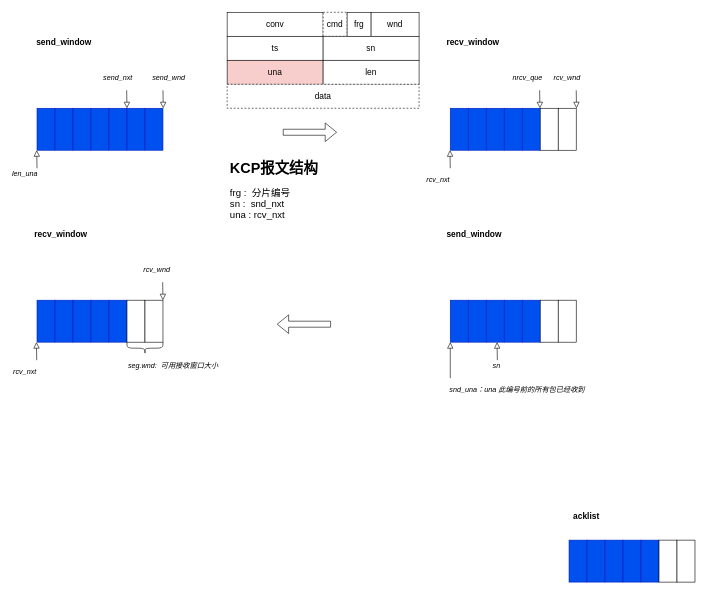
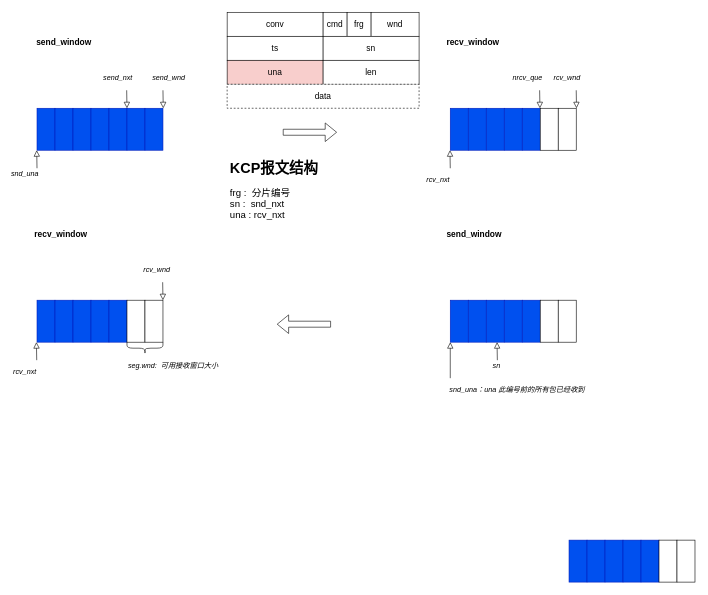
  <mxCell id="0" />
  <mxCell id="1" parent="0" />
  <mxCell id="2" value="" style="rounded=0;whiteSpace=wrap;html=1;fillColor=#0050ef;strokeColor=#001DBC;fontColor=#ffffff;" parent="1" vertex="1"><mxGeometry x="61" y="180" width="30" height="70" as="geometry" /></mxCell>
  <mxCell id="3" value="" style="rounded=0;html=1;jettySize=auto;orthogonalLoop=1;fontSize=11;endArrow=block;endFill=0;endSize=8;strokeWidth=1;shadow=0;labelBackgroundColor=none;edgeStyle=orthogonalEdgeStyle;" parent="1" edge="1"><mxGeometry y="20" relative="1" as="geometry"><mxPoint as="offset" /><mxPoint x="61" y="280" as="sourcePoint" /><mxPoint x="60.5" y="250" as="targetPoint" /></mxGeometry></mxCell>
- <mxCell id="4" value="len_una" style="text;html=1;strokeColor=none;fillColor=none;align=center;verticalAlign=middle;whiteSpace=wrap;rounded=0;fontStyle=2" parent="1" vertex="1"><mxGeometry x="21" y="280" width="40" height="20" as="geometry" /></mxCell>
+ <mxCell id="4" value="snd_una" style="text;html=1;strokeColor=none;fillColor=none;align=center;verticalAlign=middle;whiteSpace=wrap;rounded=0;fontStyle=2" parent="1" vertex="1"><mxGeometry x="21" y="280" width="40" height="20" as="geometry" /></mxCell>
  <mxCell id="5" value="send_wnd" style="text;html=1;strokeColor=none;fillColor=none;align=center;verticalAlign=middle;whiteSpace=wrap;rounded=0;fontStyle=2" parent="1" vertex="1"><mxGeometry x="261" y="120" width="40" height="20" as="geometry" /></mxCell>
  <mxCell id="6" value="send_window" style="text;html=1;strokeColor=none;fillColor=none;align=center;verticalAlign=middle;whiteSpace=wrap;rounded=0;fontSize=14;fontStyle=1" parent="1" vertex="1"><mxGeometry x="86" y="60" width="40" height="20" as="geometry" /></mxCell>
  <mxCell id="7" value="" style="rounded=0;whiteSpace=wrap;html=1;fillColor=#0050ef;strokeColor=#001DBC;fontColor=#ffffff;" vertex="1" parent="1"><mxGeometry x="91" y="180" width="30" height="70" as="geometry" /></mxCell>
  <mxCell id="8" value="" style="rounded=0;whiteSpace=wrap;html=1;fillColor=#0050ef;strokeColor=#001DBC;fontColor=#ffffff;" vertex="1" parent="1"><mxGeometry x="121" y="180" width="30" height="70" as="geometry" /></mxCell>
  <mxCell id="9" value="" style="rounded=0;whiteSpace=wrap;html=1;fillColor=#0050ef;strokeColor=#001DBC;fontColor=#ffffff;" vertex="1" parent="1"><mxGeometry x="151" y="180" width="30" height="70" as="geometry" /></mxCell>
  <mxCell id="10" value="" style="rounded=0;whiteSpace=wrap;html=1;fillColor=#0050ef;strokeColor=#001DBC;fontColor=#ffffff;" vertex="1" parent="1"><mxGeometry x="181" y="180" width="30" height="70" as="geometry" /></mxCell>
  <mxCell id="11" value="" style="rounded=0;whiteSpace=wrap;html=1;fillColor=#0050ef;strokeColor=#001DBC;fontColor=#ffffff;" vertex="1" parent="1"><mxGeometry x="211" y="180" width="30" height="70" as="geometry" /></mxCell>
  <mxCell id="12" value="" style="rounded=0;whiteSpace=wrap;html=1;fillColor=#0050ef;strokeColor=#001DBC;fontColor=#ffffff;" vertex="1" parent="1"><mxGeometry x="241" y="180" width="30" height="70" as="geometry" /></mxCell>
  <mxCell id="13" value="" style="rounded=0;whiteSpace=wrap;html=1;fillColor=#0050ef;strokeColor=#001DBC;fontColor=#ffffff;" vertex="1" parent="1"><mxGeometry x="750" y="180" width="30" height="70" as="geometry" /></mxCell>
  <mxCell id="14" value="recv_window" style="text;html=1;strokeColor=none;fillColor=none;align=center;verticalAlign=middle;whiteSpace=wrap;rounded=0;fontSize=14;fontStyle=1" vertex="1" parent="1"><mxGeometry x="768" y="60" width="40" height="20" as="geometry" /></mxCell>
  <mxCell id="15" value="" style="rounded=0;whiteSpace=wrap;html=1;fillColor=#0050ef;strokeColor=#001DBC;fontColor=#ffffff;" vertex="1" parent="1"><mxGeometry x="780" y="180" width="30" height="70" as="geometry" /></mxCell>
  <mxCell id="16" value="" style="rounded=0;whiteSpace=wrap;html=1;fillColor=#0050ef;strokeColor=#001DBC;fontColor=#ffffff;" vertex="1" parent="1"><mxGeometry x="810" y="180" width="30" height="70" as="geometry" /></mxCell>
  <mxCell id="17" value="" style="rounded=0;whiteSpace=wrap;html=1;fillColor=#0050ef;strokeColor=#001DBC;fontColor=#ffffff;" vertex="1" parent="1"><mxGeometry x="840" y="180" width="30" height="70" as="geometry" /></mxCell>
  <mxCell id="18" value="" style="rounded=0;whiteSpace=wrap;html=1;fillColor=#0050ef;strokeColor=#001DBC;fontColor=#ffffff;" vertex="1" parent="1"><mxGeometry x="870" y="180" width="30" height="70" as="geometry" /></mxCell>
  <mxCell id="19" value="" style="rounded=0;whiteSpace=wrap;html=1;" vertex="1" parent="1"><mxGeometry x="900" y="180" width="30" height="70" as="geometry" /></mxCell>
  <mxCell id="20" value="" style="rounded=0;whiteSpace=wrap;html=1;" vertex="1" parent="1"><mxGeometry x="930" y="180" width="30" height="70" as="geometry" /></mxCell>
  <mxCell id="21" value="" style="rounded=0;whiteSpace=wrap;html=1;fillColor=#0050ef;strokeColor=#001DBC;fontColor=#ffffff;" vertex="1" parent="1"><mxGeometry x="61" y="500" width="30" height="70" as="geometry" /></mxCell>
  <mxCell id="22" value="recv_window" style="text;html=1;strokeColor=none;fillColor=none;align=center;verticalAlign=middle;whiteSpace=wrap;rounded=0;fontSize=14;fontStyle=1" vertex="1" parent="1"><mxGeometry x="81" y="380" width="40" height="20" as="geometry" /></mxCell>
  <mxCell id="23" value="" style="rounded=0;whiteSpace=wrap;html=1;fillColor=#0050ef;strokeColor=#001DBC;fontColor=#ffffff;" vertex="1" parent="1"><mxGeometry x="91" y="500" width="30" height="70" as="geometry" /></mxCell>
  <mxCell id="24" value="" style="rounded=0;whiteSpace=wrap;html=1;fillColor=#0050ef;strokeColor=#001DBC;fontColor=#ffffff;" vertex="1" parent="1"><mxGeometry x="121" y="500" width="30" height="70" as="geometry" /></mxCell>
  <mxCell id="25" value="" style="rounded=0;whiteSpace=wrap;html=1;fillColor=#0050ef;strokeColor=#001DBC;fontColor=#ffffff;" vertex="1" parent="1"><mxGeometry x="151" y="500" width="30" height="70" as="geometry" /></mxCell>
  <mxCell id="26" value="" style="rounded=0;whiteSpace=wrap;html=1;fillColor=#0050ef;strokeColor=#001DBC;fontColor=#ffffff;" vertex="1" parent="1"><mxGeometry x="181" y="500" width="30" height="70" as="geometry" /></mxCell>
  <mxCell id="27" value="" style="rounded=0;whiteSpace=wrap;html=1;" vertex="1" parent="1"><mxGeometry x="211" y="500" width="30" height="70" as="geometry" /></mxCell>
  <mxCell id="28" value="" style="rounded=0;whiteSpace=wrap;html=1;" vertex="1" parent="1"><mxGeometry x="241" y="500" width="30" height="70" as="geometry" /></mxCell>
  <mxCell id="29" value="" style="rounded=0;whiteSpace=wrap;html=1;fillColor=#0050ef;strokeColor=#001DBC;fontColor=#ffffff;" vertex="1" parent="1"><mxGeometry x="750" y="500" width="30" height="70" as="geometry" /></mxCell>
  <mxCell id="30" value="send_window" style="text;html=1;strokeColor=none;fillColor=none;align=center;verticalAlign=middle;whiteSpace=wrap;rounded=0;fontSize=14;fontStyle=1" vertex="1" parent="1"><mxGeometry x="770" y="380" width="40" height="20" as="geometry" /></mxCell>
  <mxCell id="31" value="" style="rounded=0;whiteSpace=wrap;html=1;fillColor=#0050ef;strokeColor=#001DBC;fontColor=#ffffff;" vertex="1" parent="1"><mxGeometry x="780" y="500" width="30" height="70" as="geometry" /></mxCell>
  <mxCell id="32" value="" style="rounded=0;whiteSpace=wrap;html=1;fillColor=#0050ef;strokeColor=#001DBC;fontColor=#ffffff;" vertex="1" parent="1"><mxGeometry x="810" y="500" width="30" height="70" as="geometry" /></mxCell>
  <mxCell id="33" value="" style="rounded=0;whiteSpace=wrap;html=1;fillColor=#0050ef;strokeColor=#001DBC;fontColor=#ffffff;" vertex="1" parent="1"><mxGeometry x="840" y="500" width="30" height="70" as="geometry" /></mxCell>
  <mxCell id="34" value="" style="rounded=0;whiteSpace=wrap;html=1;fillColor=#0050ef;strokeColor=#001DBC;fontColor=#ffffff;" vertex="1" parent="1"><mxGeometry x="870" y="500" width="30" height="70" as="geometry" /></mxCell>
  <mxCell id="35" value="" style="rounded=0;whiteSpace=wrap;html=1;" vertex="1" parent="1"><mxGeometry x="900" y="500" width="30" height="70" as="geometry" /></mxCell>
  <mxCell id="36" value="" style="rounded=0;whiteSpace=wrap;html=1;" vertex="1" parent="1"><mxGeometry x="930" y="500" width="30" height="70" as="geometry" /></mxCell>
  <mxCell id="37" value="" style="shape=flexArrow;endArrow=classic;html=1;fontSize=14;fontColor=#000000;" edge="1" parent="1"><mxGeometry width="50" height="50" relative="1" as="geometry"><mxPoint x="471" y="220" as="sourcePoint" /><mxPoint x="561" y="220" as="targetPoint" /></mxGeometry></mxCell>
  <mxCell id="38" value="" style="shape=flexArrow;endArrow=classic;html=1;fontSize=14;fontColor=#000000;" edge="1" parent="1"><mxGeometry width="50" height="50" relative="1" as="geometry"><mxPoint x="551" y="540" as="sourcePoint" /><mxPoint x="461" y="540" as="targetPoint" /></mxGeometry></mxCell>
  <mxCell id="39" value="" style="rounded=0;html=1;jettySize=auto;orthogonalLoop=1;fontSize=11;endArrow=block;endFill=0;endSize=8;strokeWidth=1;shadow=0;labelBackgroundColor=none;edgeStyle=orthogonalEdgeStyle;" edge="1" parent="1"><mxGeometry y="20" relative="1" as="geometry"><mxPoint as="offset" /><mxPoint x="271" y="150" as="sourcePoint" /><mxPoint x="271.5" y="180" as="targetPoint" /></mxGeometry></mxCell>
  <mxCell id="40" value="send_nxt" style="text;html=1;strokeColor=none;fillColor=none;align=center;verticalAlign=middle;whiteSpace=wrap;rounded=0;fontStyle=2" vertex="1" parent="1"><mxGeometry x="176" y="120" width="40" height="20" as="geometry" /></mxCell>
  <mxCell id="41" value="" style="rounded=0;html=1;jettySize=auto;orthogonalLoop=1;fontSize=11;endArrow=block;endFill=0;endSize=8;strokeWidth=1;shadow=0;labelBackgroundColor=none;edgeStyle=orthogonalEdgeStyle;" edge="1" parent="1"><mxGeometry y="20" relative="1" as="geometry"><mxPoint as="offset" /><mxPoint x="210.5" y="150" as="sourcePoint" /><mxPoint x="211" y="180" as="targetPoint" /></mxGeometry></mxCell>
  <mxCell id="42" value="rcv_nxt" style="text;html=1;strokeColor=none;fillColor=none;align=center;verticalAlign=middle;whiteSpace=wrap;rounded=0;fontStyle=2" vertex="1" parent="1"><mxGeometry x="710" y="290" width="40" height="20" as="geometry" /></mxCell>
  <mxCell id="43" value="" style="rounded=0;html=1;jettySize=auto;orthogonalLoop=1;fontSize=11;endArrow=block;endFill=0;endSize=8;strokeWidth=1;shadow=0;labelBackgroundColor=none;edgeStyle=orthogonalEdgeStyle;" edge="1" parent="1"><mxGeometry y="20" relative="1" as="geometry"><mxPoint as="offset" /><mxPoint x="750" y="280" as="sourcePoint" /><mxPoint x="749.5" y="250" as="targetPoint" /></mxGeometry></mxCell>
  <mxCell id="44" value="" style="rounded=0;whiteSpace=wrap;html=1;fillColor=#0050ef;strokeColor=#001DBC;fontColor=#ffffff;" vertex="1" parent="1"><mxGeometry x="948" y="900" width="30" height="70" as="geometry" /></mxCell>
  <mxCell id="45" value="" style="rounded=0;whiteSpace=wrap;html=1;fillColor=#0050ef;strokeColor=#001DBC;fontColor=#ffffff;" vertex="1" parent="1"><mxGeometry x="978" y="900" width="30" height="70" as="geometry" /></mxCell>
  <mxCell id="46" value="" style="rounded=0;whiteSpace=wrap;html=1;fillColor=#0050ef;strokeColor=#001DBC;fontColor=#ffffff;" vertex="1" parent="1"><mxGeometry x="1008" y="900" width="30" height="70" as="geometry" /></mxCell>
  <mxCell id="47" value="" style="rounded=0;whiteSpace=wrap;html=1;fillColor=#0050ef;strokeColor=#001DBC;fontColor=#ffffff;" vertex="1" parent="1"><mxGeometry x="1038" y="900" width="30" height="70" as="geometry" /></mxCell>
  <mxCell id="48" value="" style="rounded=0;whiteSpace=wrap;html=1;fillColor=#0050ef;strokeColor=#001DBC;fontColor=#ffffff;" vertex="1" parent="1"><mxGeometry x="1068" y="900" width="30" height="70" as="geometry" /></mxCell>
  <mxCell id="49" value="" style="rounded=0;whiteSpace=wrap;html=1;" vertex="1" parent="1"><mxGeometry x="1098" y="900" width="30" height="70" as="geometry" /></mxCell>
  <mxCell id="50" value="" style="rounded=0;whiteSpace=wrap;html=1;" vertex="1" parent="1"><mxGeometry x="1128" y="900" width="30" height="70" as="geometry" /></mxCell>
- <mxCell id="51" value="acklist" style="text;html=1;strokeColor=none;fillColor=none;align=center;verticalAlign=middle;whiteSpace=wrap;rounded=0;fontSize=14;fontStyle=1" vertex="1" parent="1"><mxGeometry x="957" y="850" width="40" height="20" as="geometry" /></mxCell>
  <mxCell id="52" value="rcv_wnd" style="text;html=1;strokeColor=none;fillColor=none;align=center;verticalAlign=middle;whiteSpace=wrap;rounded=0;fontStyle=2" vertex="1" parent="1"><mxGeometry x="925" y="120" width="40" height="20" as="geometry" /></mxCell>
  <mxCell id="53" value="" style="rounded=0;html=1;jettySize=auto;orthogonalLoop=1;fontSize=11;endArrow=block;endFill=0;endSize=8;strokeWidth=1;shadow=0;labelBackgroundColor=none;edgeStyle=orthogonalEdgeStyle;" edge="1" parent="1"><mxGeometry y="20" relative="1" as="geometry"><mxPoint as="offset" /><mxPoint x="960" y="150" as="sourcePoint" /><mxPoint x="960.5" y="180" as="targetPoint" /></mxGeometry></mxCell>
  <mxCell id="54" value="" style="rounded=0;html=1;jettySize=auto;orthogonalLoop=1;fontSize=11;endArrow=block;endFill=0;endSize=8;strokeWidth=1;shadow=0;labelBackgroundColor=none;edgeStyle=orthogonalEdgeStyle;" edge="1" parent="1"><mxGeometry y="20" relative="1" as="geometry"><mxPoint as="offset" /><mxPoint x="899" y="150" as="sourcePoint" /><mxPoint x="899.5" y="180" as="targetPoint" /></mxGeometry></mxCell>
  <mxCell id="55" value="nrcv_que" style="text;html=1;strokeColor=none;fillColor=none;align=center;verticalAlign=middle;whiteSpace=wrap;rounded=0;fontStyle=2" vertex="1" parent="1"><mxGeometry x="859" y="120" width="40" height="20" as="geometry" /></mxCell>
  <mxCell id="56" value="" style="shape=curlyBracket;whiteSpace=wrap;html=1;rounded=1;fontSize=14;fontColor=#000000;direction=north;" vertex="1" parent="1"><mxGeometry x="211" y="570" width="60" height="20" as="geometry" /></mxCell>
  <mxCell id="57" value="seg.wnd:&amp;nbsp; 可用接收窗口大小" style="text;html=1;strokeColor=none;fillColor=none;align=left;verticalAlign=middle;whiteSpace=wrap;rounded=0;fontStyle=2" vertex="1" parent="1"><mxGeometry x="211" y="600" width="190" height="20" as="geometry" /></mxCell>
  <mxCell id="58" value="rcv_wnd" style="text;html=1;strokeColor=none;fillColor=none;align=center;verticalAlign=middle;whiteSpace=wrap;rounded=0;fontStyle=2" vertex="1" parent="1"><mxGeometry x="241" y="440" width="40" height="20" as="geometry" /></mxCell>
  <mxCell id="59" value="" style="rounded=0;html=1;jettySize=auto;orthogonalLoop=1;fontSize=11;endArrow=block;endFill=0;endSize=8;strokeWidth=1;shadow=0;labelBackgroundColor=none;edgeStyle=orthogonalEdgeStyle;" edge="1" parent="1"><mxGeometry y="20" relative="1" as="geometry"><mxPoint as="offset" /><mxPoint x="270.5" y="470" as="sourcePoint" /><mxPoint x="271" y="500" as="targetPoint" /></mxGeometry></mxCell>
  <mxCell id="60" value="conv" style="rounded=0;whiteSpace=wrap;html=1;fontSize=14;fontColor=#000000;align=center;" vertex="1" parent="1"><mxGeometry x="378" y="20" width="160" height="40" as="geometry" /></mxCell>
  <mxCell id="61" value="ts" style="rounded=0;whiteSpace=wrap;html=1;fontSize=14;fontColor=#000000;align=center;" vertex="1" parent="1"><mxGeometry x="378" y="60" width="160" height="40" as="geometry" /></mxCell>
  <mxCell id="62" value="una" style="rounded=0;whiteSpace=wrap;html=1;fontSize=14;fontColor=#000000;align=center;fillColor=#f8cecc;" vertex="1" parent="1"><mxGeometry x="378" y="100" width="160" height="40" as="geometry" /></mxCell>
- <mxCell id="63" value="cmd" style="rounded=0;whiteSpace=wrap;html=1;fontSize=14;fontColor=#000000;align=center;dashed=1;" vertex="1" parent="1"><mxGeometry x="538" y="20" width="40" height="40" as="geometry" /></mxCell>
+ <mxCell id="63" value="cmd" style="rounded=0;whiteSpace=wrap;html=1;fontSize=14;fontColor=#000000;align=center;" vertex="1" parent="1"><mxGeometry x="538" y="20" width="40" height="40" as="geometry" /></mxCell>
  <mxCell id="64" value="frg" style="rounded=0;whiteSpace=wrap;html=1;fontSize=14;fontColor=#000000;align=center;" vertex="1" parent="1"><mxGeometry x="578" y="20" width="40" height="40" as="geometry" /></mxCell>
  <mxCell id="65" value="wnd" style="rounded=0;whiteSpace=wrap;html=1;fontSize=14;fontColor=#000000;align=center;" vertex="1" parent="1"><mxGeometry x="618" y="20" width="80" height="40" as="geometry" /></mxCell>
  <mxCell id="66" value="sn" style="rounded=0;whiteSpace=wrap;html=1;fontSize=14;fontColor=#000000;align=center;" vertex="1" parent="1"><mxGeometry x="538" y="60" width="160" height="40" as="geometry" /></mxCell>
  <mxCell id="67" value="len" style="rounded=0;whiteSpace=wrap;html=1;fontSize=14;fontColor=#000000;align=center;" vertex="1" parent="1"><mxGeometry x="538" y="100" width="160" height="40" as="geometry" /></mxCell>
  <mxCell id="68" value="data" style="rounded=0;whiteSpace=wrap;html=1;fontSize=14;fontColor=#000000;align=center;dashed=1;" vertex="1" parent="1"><mxGeometry x="378" y="140" width="320" height="40" as="geometry" /></mxCell>
  <mxCell id="69" value="rcv_nxt" style="text;html=1;strokeColor=none;fillColor=none;align=center;verticalAlign=middle;whiteSpace=wrap;rounded=0;fontStyle=2" vertex="1" parent="1"><mxGeometry x="20.5" y="610" width="40" height="20" as="geometry" /></mxCell>
  <mxCell id="70" value="" style="rounded=0;html=1;jettySize=auto;orthogonalLoop=1;fontSize=11;endArrow=block;endFill=0;endSize=8;strokeWidth=1;shadow=0;labelBackgroundColor=none;edgeStyle=orthogonalEdgeStyle;" edge="1" parent="1"><mxGeometry y="20" relative="1" as="geometry"><mxPoint as="offset" /><mxPoint x="60.5" y="600" as="sourcePoint" /><mxPoint x="60" y="570" as="targetPoint" /></mxGeometry></mxCell>
  <mxCell id="71" value="&lt;h1&gt;KCP报文结构&lt;/h1&gt;&lt;p style=&quot;font-size: 16px&quot;&gt;frg :&amp;nbsp; 分片编号&amp;nbsp;&lt;br&gt;sn :&amp;nbsp;&amp;nbsp;snd_nxt&lt;br&gt;una : rcv_nxt&amp;nbsp;&lt;br&gt;&lt;/p&gt;" style="text;html=1;strokeColor=none;fillColor=none;spacing=5;spacingTop=-20;whiteSpace=wrap;overflow=hidden;rounded=0;" vertex="1" parent="1"><mxGeometry x="378" y="260" width="320" height="150" as="geometry" /></mxCell>
  <mxCell id="72" value="" style="rounded=0;html=1;jettySize=auto;orthogonalLoop=1;fontSize=11;endArrow=block;endFill=0;endSize=8;strokeWidth=1;shadow=0;labelBackgroundColor=none;edgeStyle=orthogonalEdgeStyle;" edge="1" parent="1"><mxGeometry y="20" relative="1" as="geometry"><mxPoint as="offset" /><mxPoint x="750" y="630" as="sourcePoint" /><mxPoint x="750" y="570" as="targetPoint" /></mxGeometry></mxCell>
  <mxCell id="73" value="snd_una：una 此编号前的所有包已经收到" style="text;html=1;strokeColor=none;fillColor=none;align=left;verticalAlign=middle;whiteSpace=wrap;rounded=0;fontStyle=2" vertex="1" parent="1"><mxGeometry x="747" y="640" width="248" height="20" as="geometry" /></mxCell>
  <mxCell id="74" value="" style="rounded=0;html=1;jettySize=auto;orthogonalLoop=1;fontSize=11;endArrow=block;endFill=0;endSize=8;strokeWidth=1;shadow=0;labelBackgroundColor=none;edgeStyle=orthogonalEdgeStyle;" edge="1" parent="1"><mxGeometry y="20" relative="1" as="geometry"><mxPoint as="offset" /><mxPoint x="828.5" y="600" as="sourcePoint" /><mxPoint x="828" y="570" as="targetPoint" /></mxGeometry></mxCell>
  <mxCell id="75" value="sn" style="text;html=1;strokeColor=none;fillColor=none;align=left;verticalAlign=middle;whiteSpace=wrap;rounded=0;fontStyle=2" vertex="1" parent="1"><mxGeometry x="819" y="600" width="40" height="20" as="geometry" /></mxCell>
